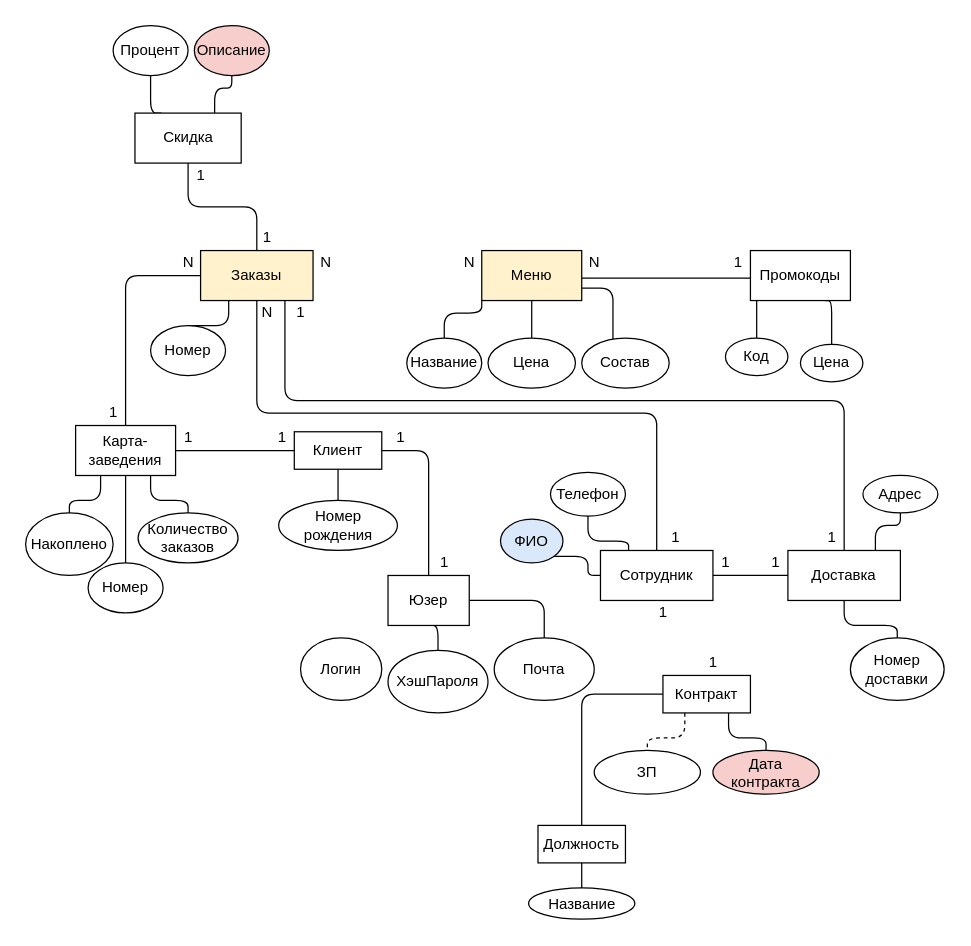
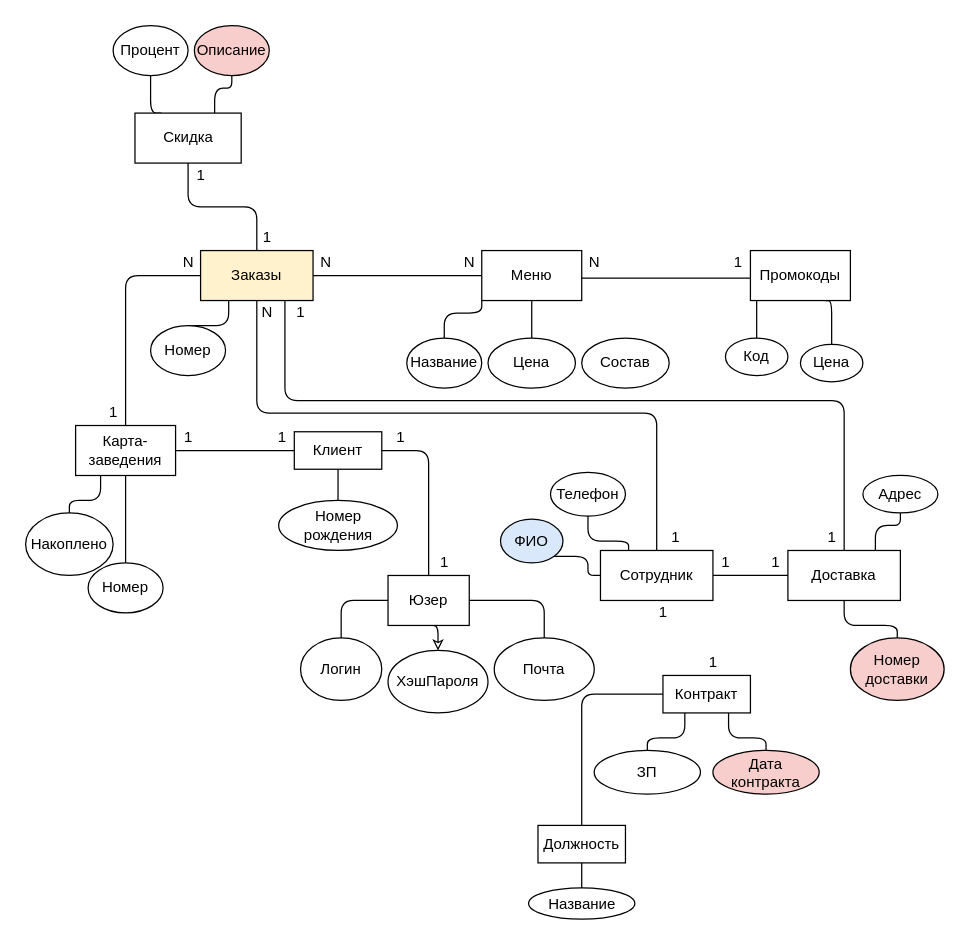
  <mxCell id="0" />
  <mxCell id="1" parent="0" />
+ <mxCell id="2" value="" style="edgeStyle=orthogonalEdgeStyle;rounded=0;orthogonalLoop=1;jettySize=auto;html=1;endArrow=none;endFill=0;entryX=0;entryY=0.5;entryDx=0;entryDy=0;" edge="1" parent="1" source="8" target="11"><mxGeometry relative="1" as="geometry"><mxPoint x="285" y="220" as="targetPoint" /></mxGeometry></mxCell>
  <mxCell id="3" style="edgeStyle=orthogonalEdgeStyle;orthogonalLoop=1;jettySize=auto;html=1;exitX=0.25;exitY=1;exitDx=0;exitDy=0;entryX=0.5;entryY=0;entryDx=0;entryDy=0;endArrow=none;endFill=0;rounded=1;" edge="1" parent="1" source="8" target="9"><mxGeometry relative="1" as="geometry"><Array as="points"><mxPoint x="182" y="260" /></Array></mxGeometry></mxCell>
  <mxCell id="4" value="" style="edgeStyle=orthogonalEdgeStyle;orthogonalLoop=1;jettySize=auto;html=1;endArrow=none;endFill=0;entryX=0.5;entryY=0;entryDx=0;entryDy=0;rounded=1;" edge="1" parent="1" source="8" target="25"><mxGeometry relative="1" as="geometry"><mxPoint x="250" y="350" as="targetPoint" /><Array as="points"><mxPoint x="205" y="330" /><mxPoint x="525" y="330" /></Array></mxGeometry></mxCell>
  <mxCell id="5" style="edgeStyle=orthogonalEdgeStyle;orthogonalLoop=1;jettySize=auto;html=1;endArrow=none;endFill=0;rounded=1;" edge="1" parent="1" source="8" target="34"><mxGeometry relative="1" as="geometry" /></mxCell>
  <mxCell id="6" value="" style="edgeStyle=orthogonalEdgeStyle;rounded=1;orthogonalLoop=1;jettySize=auto;html=1;endArrow=none;endFill=0;" edge="1" parent="1" source="8" target="57"><mxGeometry relative="1" as="geometry" /></mxCell>
  <mxCell id="7" style="edgeStyle=orthogonalEdgeStyle;rounded=1;orthogonalLoop=1;jettySize=auto;html=1;exitX=0.75;exitY=1;exitDx=0;exitDy=0;endArrow=none;endFill=0;" edge="1" parent="1" source="8" target="65"><mxGeometry relative="1" as="geometry"><Array as="points"><mxPoint x="228" y="320" /><mxPoint x="675" y="320" /></Array></mxGeometry></mxCell>
  <mxCell id="8" value="Заказы" style="rounded=0;whiteSpace=wrap;html=1;fillColor=#fff2cc;" vertex="1" parent="1"><mxGeometry x="160" y="200" width="90" height="40" as="geometry" /></mxCell>
  <mxCell id="9" value="Номер" style="ellipse;whiteSpace=wrap;html=1;" vertex="1" parent="1"><mxGeometry x="120" y="260" width="60" height="40" as="geometry" /></mxCell>
  <mxCell id="10" value="" style="edgeStyle=orthogonalEdgeStyle;rounded=0;orthogonalLoop=1;jettySize=auto;html=1;entryX=1.066;entryY=1.1;entryDx=0;entryDy=0;entryPerimeter=0;endArrow=none;endFill=0;" edge="1" parent="1" source="11" target="21"><mxGeometry relative="1" as="geometry"><mxPoint x="525" y="220" as="targetPoint" /><Array as="points"><mxPoint x="500" y="222" /><mxPoint x="500" y="222" /></Array></mxGeometry></mxCell>
- <mxCell id="11" value="Меню" style="rounded=0;whiteSpace=wrap;html=1;fillColor=#fff2cc;" vertex="1" parent="1"><mxGeometry x="385" y="200" width="80" height="40" as="geometry" /></mxCell>
+ <mxCell id="11" value="Меню" style="rounded=0;whiteSpace=wrap;html=1;" vertex="1" parent="1"><mxGeometry x="385" y="200" width="80" height="40" as="geometry" /></mxCell>
  <mxCell id="12" value="" style="edgeStyle=orthogonalEdgeStyle;orthogonalLoop=1;jettySize=auto;html=1;endArrow=none;endFill=0;entryX=0;entryY=1;entryDx=0;entryDy=0;rounded=1;" edge="1" parent="1" source="13" target="11"><mxGeometry relative="1" as="geometry" /></mxCell>
  <mxCell id="13" value="Название" style="ellipse;whiteSpace=wrap;html=1;" vertex="1" parent="1"><mxGeometry x="325" y="270" width="60" height="40" as="geometry" /></mxCell>
  <mxCell id="14" value="" style="edgeStyle=orthogonalEdgeStyle;orthogonalLoop=1;jettySize=auto;html=1;endArrow=none;endFill=0;rounded=1;" edge="1" parent="1" source="15" target="11"><mxGeometry relative="1" as="geometry" /></mxCell>
  <mxCell id="15" value="Цена" style="ellipse;whiteSpace=wrap;html=1;" vertex="1" parent="1"><mxGeometry x="390" y="270" width="70" height="40" as="geometry" /></mxCell>
- <mxCell id="16" style="edgeStyle=orthogonalEdgeStyle;orthogonalLoop=1;jettySize=auto;html=1;endArrow=none;endFill=0;entryX=1;entryY=0.75;entryDx=0;entryDy=0;rounded=1;" edge="1" parent="1" source="17" target="11"><mxGeometry relative="1" as="geometry"><mxPoint x="500" y="240" as="targetPoint" /><Array as="points"><mxPoint x="490" y="280" /><mxPoint x="490" y="230" /></Array></mxGeometry></mxCell>
  <mxCell id="17" value="Состав" style="ellipse;whiteSpace=wrap;html=1;" vertex="1" parent="1"><mxGeometry x="465" y="270" width="70" height="40" as="geometry" /></mxCell>
  <mxCell id="18" value="" style="edgeStyle=orthogonalEdgeStyle;orthogonalLoop=1;jettySize=auto;html=1;endArrow=none;endFill=0;rounded=1;" edge="1" parent="1" source="20" target="28"><mxGeometry relative="1" as="geometry"><Array as="points"><mxPoint x="605" y="250" /><mxPoint x="605" y="250" /></Array></mxGeometry></mxCell>
  <mxCell id="19" style="edgeStyle=orthogonalEdgeStyle;orthogonalLoop=1;jettySize=auto;html=1;exitX=0.75;exitY=1;exitDx=0;exitDy=0;endArrow=none;endFill=0;entryX=0.5;entryY=0;entryDx=0;entryDy=0;rounded=1;" edge="1" parent="1" source="20" target="29"><mxGeometry relative="1" as="geometry"><mxPoint x="680" y="280" as="targetPoint" /></mxGeometry></mxCell>
  <mxCell id="20" value="Промокоды" style="rounded=0;whiteSpace=wrap;html=1;" vertex="1" parent="1"><mxGeometry x="600" y="200" width="80" height="40" as="geometry" /></mxCell>
  <mxCell id="21" value="1" style="text;html=1;align=center;verticalAlign=middle;resizable=0;points=[];autosize=1;" vertex="1" parent="1"><mxGeometry x="580" y="200" width="20" height="20" as="geometry" /></mxCell>
  <mxCell id="22" value="N" style="text;html=1;align=center;verticalAlign=middle;resizable=0;points=[];autosize=1;" vertex="1" parent="1"><mxGeometry x="465" y="200" width="20" height="20" as="geometry" /></mxCell>
  <mxCell id="23" value="N" style="text;html=1;align=center;verticalAlign=middle;resizable=0;points=[];autosize=1;" vertex="1" parent="1"><mxGeometry x="365" y="200" width="20" height="20" as="geometry" /></mxCell>
  <mxCell id="24" value="N" style="text;html=1;align=center;verticalAlign=middle;resizable=0;points=[];autosize=1;" vertex="1" parent="1"><mxGeometry x="250" y="200" width="20" height="20" as="geometry" /></mxCell>
  <mxCell id="25" value="Сотрудник" style="rounded=0;whiteSpace=wrap;html=1;" vertex="1" parent="1"><mxGeometry x="480" y="440" width="90" height="40" as="geometry" /></mxCell>
  <mxCell id="26" value="N" style="text;html=1;align=center;verticalAlign=middle;resizable=0;points=[];autosize=1;" vertex="1" parent="1"><mxGeometry x="202.5" y="240" width="20" height="20" as="geometry" /></mxCell>
  <mxCell id="27" value="1" style="text;html=1;align=center;verticalAlign=middle;resizable=0;points=[];autosize=1;" vertex="1" parent="1"><mxGeometry x="530" y="420" width="20" height="20" as="geometry" /></mxCell>
  <mxCell id="28" value="Код" style="ellipse;whiteSpace=wrap;html=1;rounded=0;" vertex="1" parent="1"><mxGeometry x="580" y="270" width="50" height="30" as="geometry" /></mxCell>
  <mxCell id="29" value="Цена" style="ellipse;whiteSpace=wrap;html=1;rounded=0;" vertex="1" parent="1"><mxGeometry x="640" y="275" width="50" height="30" as="geometry" /></mxCell>
  <mxCell id="30" style="edgeStyle=orthogonalEdgeStyle;rounded=1;orthogonalLoop=1;jettySize=auto;html=1;endArrow=none;endFill=0;" edge="1" parent="1" source="34" target="37"><mxGeometry relative="1" as="geometry" /></mxCell>
- <mxCell id="31" style="edgeStyle=orthogonalEdgeStyle;rounded=1;orthogonalLoop=1;jettySize=auto;html=1;exitX=0.75;exitY=1;exitDx=0;exitDy=0;endArrow=none;endFill=0;" edge="1" parent="1" source="34" target="38"><mxGeometry relative="1" as="geometry" /></mxCell>
  <mxCell id="32" style="edgeStyle=orthogonalEdgeStyle;rounded=1;orthogonalLoop=1;jettySize=auto;html=1;exitX=0.25;exitY=1;exitDx=0;exitDy=0;endArrow=none;endFill=0;" edge="1" parent="1" source="34" target="39"><mxGeometry relative="1" as="geometry" /></mxCell>
  <mxCell id="33" value="" style="edgeStyle=orthogonalEdgeStyle;rounded=1;orthogonalLoop=1;jettySize=auto;html=1;endArrow=none;endFill=0;" edge="1" parent="1" source="34" target="42"><mxGeometry relative="1" as="geometry" /></mxCell>
  <mxCell id="34" value="Карта-заведения" style="rounded=0;whiteSpace=wrap;html=1;" vertex="1" parent="1"><mxGeometry x="60" y="340" width="80" height="40" as="geometry" /></mxCell>
  <mxCell id="35" value="N" style="text;html=1;align=center;verticalAlign=middle;resizable=0;points=[];autosize=1;" vertex="1" parent="1"><mxGeometry x="140" y="200" width="20" height="20" as="geometry" /></mxCell>
  <mxCell id="36" value="1" style="text;html=1;align=center;verticalAlign=middle;resizable=0;points=[];autosize=1;" vertex="1" parent="1"><mxGeometry x="80" y="320" width="20" height="20" as="geometry" /></mxCell>
  <mxCell id="37" value="Номер" style="ellipse;whiteSpace=wrap;html=1;" vertex="1" parent="1"><mxGeometry x="70" y="450" width="60" height="40" as="geometry" /></mxCell>
- <mxCell id="38" value="Количество&lt;br&gt;заказов" style="ellipse;whiteSpace=wrap;html=1;" vertex="1" parent="1"><mxGeometry x="110" y="410" width="80" height="40" as="geometry" /></mxCell>
  <mxCell id="39" value="Накоплено" style="ellipse;whiteSpace=wrap;html=1;" vertex="1" parent="1"><mxGeometry x="20" y="410" width="70" height="50" as="geometry" /></mxCell>
  <mxCell id="40" style="edgeStyle=orthogonalEdgeStyle;rounded=1;orthogonalLoop=1;jettySize=auto;html=1;exitX=0.5;exitY=1;exitDx=0;exitDy=0;endArrow=none;endFill=0;" edge="1" parent="1" source="42" target="45"><mxGeometry relative="1" as="geometry" /></mxCell>
  <mxCell id="41" value="" style="edgeStyle=orthogonalEdgeStyle;rounded=1;orthogonalLoop=1;jettySize=auto;html=1;endArrow=none;endFill=0;" edge="1" parent="1" source="42" target="49"><mxGeometry relative="1" as="geometry" /></mxCell>
  <mxCell id="42" value="Клиент" style="whiteSpace=wrap;html=1;rounded=0;" vertex="1" parent="1"><mxGeometry x="235" y="345" width="70" height="30" as="geometry" /></mxCell>
  <mxCell id="43" value="1" style="text;html=1;align=center;verticalAlign=middle;resizable=0;points=[];autosize=1;" vertex="1" parent="1"><mxGeometry x="215" y="340" width="20" height="20" as="geometry" /></mxCell>
  <mxCell id="44" value="1" style="text;html=1;align=center;verticalAlign=middle;resizable=0;points=[];autosize=1;" vertex="1" parent="1"><mxGeometry x="140" y="340" width="20" height="20" as="geometry" /></mxCell>
  <mxCell id="45" value="Номер рождения" style="ellipse;whiteSpace=wrap;html=1;" vertex="1" parent="1"><mxGeometry x="222.5" y="400" width="95" height="40" as="geometry" /></mxCell>
- <mxCell id="47" style="edgeStyle=orthogonalEdgeStyle;rounded=1;orthogonalLoop=1;jettySize=auto;html=1;exitX=0.5;exitY=1;exitDx=0;exitDy=0;entryX=0.5;entryY=0;entryDx=0;entryDy=0;endArrow=none;endFill=0;" edge="1" parent="1" source="49" target="53"><mxGeometry relative="1" as="geometry" /></mxCell>
+ <mxCell id="46" value="" style="edgeStyle=orthogonalEdgeStyle;rounded=1;orthogonalLoop=1;jettySize=auto;html=1;endArrow=none;endFill=0;" edge="1" parent="1" source="49" target="50"><mxGeometry relative="1" as="geometry" /></mxCell>
+ <mxCell id="47" style="edgeStyle=orthogonalEdgeStyle;rounded=1;orthogonalLoop=1;jettySize=auto;html=1;exitX=0.5;exitY=1;exitDx=0;exitDy=0;entryX=0.5;entryY=0;entryDx=0;entryDy=0;endArrow=classic;endFill=0;" edge="1" parent="1" source="49" target="53"><mxGeometry relative="1" as="geometry" /></mxCell>
  <mxCell id="48" style="edgeStyle=orthogonalEdgeStyle;rounded=1;orthogonalLoop=1;jettySize=auto;html=1;endArrow=none;endFill=0;entryX=0.5;entryY=0;entryDx=0;entryDy=0;" edge="1" parent="1" source="49" target="54"><mxGeometry relative="1" as="geometry"><mxPoint x="420" y="510" as="targetPoint" /></mxGeometry></mxCell>
  <mxCell id="49" value="Юзер" style="whiteSpace=wrap;html=1;rounded=0;" vertex="1" parent="1"><mxGeometry x="310" y="460" width="65" height="40" as="geometry" /></mxCell>
  <mxCell id="50" value="Логин" style="ellipse;whiteSpace=wrap;html=1;rounded=0;" vertex="1" parent="1"><mxGeometry x="240" y="510" width="65" height="50" as="geometry" /></mxCell>
  <mxCell id="51" value="1" style="text;html=1;align=center;verticalAlign=middle;resizable=0;points=[];autosize=1;" vertex="1" parent="1"><mxGeometry x="310" y="340" width="20" height="20" as="geometry" /></mxCell>
  <mxCell id="52" value="1" style="text;html=1;align=center;verticalAlign=middle;resizable=0;points=[];autosize=1;" vertex="1" parent="1"><mxGeometry x="345" y="440" width="20" height="20" as="geometry" /></mxCell>
  <mxCell id="53" value="ХэшПароля" style="ellipse;whiteSpace=wrap;html=1;rounded=0;" vertex="1" parent="1"><mxGeometry x="310" y="520" width="80" height="50" as="geometry" /></mxCell>
  <mxCell id="54" value="Почта" style="ellipse;whiteSpace=wrap;html=1;rounded=0;" vertex="1" parent="1"><mxGeometry x="395" y="510" width="80" height="50" as="geometry" /></mxCell>
  <mxCell id="55" style="edgeStyle=orthogonalEdgeStyle;rounded=1;orthogonalLoop=1;jettySize=auto;html=1;exitX=0.75;exitY=0;exitDx=0;exitDy=0;endArrow=none;endFill=0;" edge="1" parent="1" source="57" target="61"><mxGeometry relative="1" as="geometry" /></mxCell>
  <mxCell id="56" style="edgeStyle=orthogonalEdgeStyle;rounded=1;orthogonalLoop=1;jettySize=auto;html=1;exitX=0.25;exitY=0;exitDx=0;exitDy=0;entryX=0.5;entryY=1;entryDx=0;entryDy=0;endArrow=none;endFill=0;" edge="1" parent="1" source="57" target="60"><mxGeometry relative="1" as="geometry" /></mxCell>
  <mxCell id="57" value="Скидка" style="whiteSpace=wrap;html=1;rounded=0;" vertex="1" parent="1"><mxGeometry x="107.5" y="90" width="85" height="40" as="geometry" /></mxCell>
  <mxCell id="58" value="1" style="text;html=1;align=center;verticalAlign=middle;resizable=0;points=[];autosize=1;" vertex="1" parent="1"><mxGeometry x="202.5" y="180" width="20" height="20" as="geometry" /></mxCell>
  <mxCell id="59" value="1" style="text;html=1;align=center;verticalAlign=middle;resizable=0;points=[];autosize=1;" vertex="1" parent="1"><mxGeometry x="150" y="130" width="20" height="20" as="geometry" /></mxCell>
  <mxCell id="60" value="Процент" style="ellipse;whiteSpace=wrap;html=1;" vertex="1" parent="1"><mxGeometry x="90" y="20" width="60" height="40" as="geometry" /></mxCell>
  <mxCell id="61" value="Описание" style="ellipse;whiteSpace=wrap;html=1;fillColor=#f8cecc;" vertex="1" parent="1"><mxGeometry x="155" y="20" width="60" height="40" as="geometry" /></mxCell>
  <mxCell id="62" value="" style="edgeStyle=orthogonalEdgeStyle;rounded=1;orthogonalLoop=1;jettySize=auto;html=1;endArrow=none;endFill=0;" edge="1" parent="1" source="65" target="66"><mxGeometry relative="1" as="geometry"><Array as="points"><mxPoint x="700" y="420" /><mxPoint x="720" y="420" /></Array></mxGeometry></mxCell>
  <mxCell id="63" style="edgeStyle=orthogonalEdgeStyle;rounded=1;orthogonalLoop=1;jettySize=auto;html=1;endArrow=none;endFill=0;" edge="1" parent="1" source="65" target="25"><mxGeometry relative="1" as="geometry" /></mxCell>
  <mxCell id="64" value="" style="edgeStyle=orthogonalEdgeStyle;rounded=1;orthogonalLoop=1;jettySize=auto;html=1;endArrow=none;endFill=0;" edge="1" parent="1" source="65" target="67"><mxGeometry relative="1" as="geometry" /></mxCell>
  <mxCell id="65" value="Доставка" style="rounded=0;whiteSpace=wrap;html=1;" vertex="1" parent="1"><mxGeometry x="630" y="440" width="90" height="40" as="geometry" /></mxCell>
  <mxCell id="66" value="Адрес" style="ellipse;whiteSpace=wrap;html=1;rounded=0;" vertex="1" parent="1"><mxGeometry x="690" y="380" width="60" height="30" as="geometry" /></mxCell>
- <mxCell id="67" value="Номер доставки" style="ellipse;whiteSpace=wrap;html=1;rounded=0;" vertex="1" parent="1"><mxGeometry x="680" y="510" width="75" height="50" as="geometry" /></mxCell>
+ <mxCell id="67" value="Номер доставки" style="ellipse;whiteSpace=wrap;html=1;rounded=0;fillColor=#f8cecc;" vertex="1" parent="1"><mxGeometry x="680" y="510" width="75" height="50" as="geometry" /></mxCell>
  <mxCell id="68" value="1" style="text;html=1;align=center;verticalAlign=middle;resizable=0;points=[];autosize=1;" vertex="1" parent="1"><mxGeometry x="230" y="240" width="20" height="20" as="geometry" /></mxCell>
  <mxCell id="69" value="1" style="text;html=1;align=center;verticalAlign=middle;resizable=0;points=[];autosize=1;" vertex="1" parent="1"><mxGeometry x="655" y="420" width="20" height="20" as="geometry" /></mxCell>
  <mxCell id="70" value="1" style="text;html=1;align=center;verticalAlign=middle;resizable=0;points=[];autosize=1;" vertex="1" parent="1"><mxGeometry x="610" y="440" width="20" height="20" as="geometry" /></mxCell>
  <mxCell id="71" value="1" style="text;html=1;align=center;verticalAlign=middle;resizable=0;points=[];autosize=1;" vertex="1" parent="1"><mxGeometry x="570" y="440" width="20" height="20" as="geometry" /></mxCell>
  <mxCell id="72" value="" style="edgeStyle=orthogonalEdgeStyle;rounded=1;orthogonalLoop=1;jettySize=auto;html=1;endArrow=none;endFill=0;exitX=0.75;exitY=1;exitDx=0;exitDy=0;" edge="1" parent="1" source="75" target="82"><mxGeometry relative="1" as="geometry" /></mxCell>
- <mxCell id="73" style="edgeStyle=orthogonalEdgeStyle;rounded=1;orthogonalLoop=1;jettySize=auto;html=1;exitX=0.25;exitY=1;exitDx=0;exitDy=0;endArrow=none;endFill=0;entryX=0.5;entryY=0;entryDx=0;entryDy=0;dashed=1;" edge="1" parent="1" source="75" target="83"><mxGeometry relative="1" as="geometry"><mxPoint x="540" y="620" as="targetPoint" /></mxGeometry></mxCell>
+ <mxCell id="73" style="edgeStyle=orthogonalEdgeStyle;rounded=1;orthogonalLoop=1;jettySize=auto;html=1;exitX=0.25;exitY=1;exitDx=0;exitDy=0;endArrow=none;endFill=0;entryX=0.5;entryY=0;entryDx=0;entryDy=0;" edge="1" parent="1" source="75" target="83"><mxGeometry relative="1" as="geometry"><mxPoint x="540" y="620" as="targetPoint" /></mxGeometry></mxCell>
  <mxCell id="74" style="edgeStyle=orthogonalEdgeStyle;rounded=1;orthogonalLoop=1;jettySize=auto;html=1;endArrow=none;endFill=0;" edge="1" parent="1" source="75" target="85"><mxGeometry relative="1" as="geometry"><mxPoint x="460" y="670" as="targetPoint" /></mxGeometry></mxCell>
  <mxCell id="75" value="Контракт" style="whiteSpace=wrap;html=1;rounded=0;" vertex="1" parent="1"><mxGeometry x="530" y="540" width="70" height="30" as="geometry" /></mxCell>
  <mxCell id="76" style="edgeStyle=orthogonalEdgeStyle;rounded=1;orthogonalLoop=1;jettySize=auto;html=1;exitX=1;exitY=1;exitDx=0;exitDy=0;entryX=0;entryY=0.5;entryDx=0;entryDy=0;endArrow=none;endFill=0;" edge="1" parent="1" source="77" target="25"><mxGeometry relative="1" as="geometry" /></mxCell>
  <mxCell id="77" value="ФИО" style="ellipse;whiteSpace=wrap;html=1;rounded=0;fillColor=#dae8fc;" vertex="1" parent="1"><mxGeometry x="400" y="415" width="50" height="35" as="geometry" /></mxCell>
  <mxCell id="78" style="edgeStyle=orthogonalEdgeStyle;rounded=1;orthogonalLoop=1;jettySize=auto;html=1;exitX=0.5;exitY=1;exitDx=0;exitDy=0;entryX=0.25;entryY=0;entryDx=0;entryDy=0;endArrow=none;endFill=0;" edge="1" parent="1" source="79" target="25"><mxGeometry relative="1" as="geometry" /></mxCell>
  <mxCell id="79" value="Телефон" style="ellipse;whiteSpace=wrap;html=1;rounded=0;" vertex="1" parent="1"><mxGeometry x="440" y="377.5" width="60" height="35" as="geometry" /></mxCell>
  <mxCell id="80" value="1" style="text;html=1;align=center;verticalAlign=middle;resizable=0;points=[];autosize=1;" vertex="1" parent="1"><mxGeometry x="520" y="480" width="20" height="20" as="geometry" /></mxCell>
  <mxCell id="81" value="1" style="text;html=1;align=center;verticalAlign=middle;resizable=0;points=[];autosize=1;" vertex="1" parent="1"><mxGeometry x="560" y="520" width="20" height="20" as="geometry" /></mxCell>
  <mxCell id="82" value="Дата контракта" style="ellipse;whiteSpace=wrap;html=1;rounded=0;fillColor=#f8cecc;" vertex="1" parent="1"><mxGeometry x="570" y="600" width="85" height="35" as="geometry" /></mxCell>
  <mxCell id="83" value="ЗП" style="ellipse;whiteSpace=wrap;html=1;rounded=0;" vertex="1" parent="1"><mxGeometry x="475" y="600" width="85" height="35" as="geometry" /></mxCell>
  <mxCell id="84" value="" style="edgeStyle=orthogonalEdgeStyle;rounded=1;orthogonalLoop=1;jettySize=auto;html=1;endArrow=none;endFill=0;" edge="1" parent="1" source="85" target="86"><mxGeometry relative="1" as="geometry" /></mxCell>
  <mxCell id="85" value="Должность" style="whiteSpace=wrap;html=1;rounded=0;" vertex="1" parent="1"><mxGeometry x="430" y="660" width="70" height="30" as="geometry" /></mxCell>
  <mxCell id="86" value="Название" style="ellipse;whiteSpace=wrap;html=1;rounded=0;" vertex="1" parent="1"><mxGeometry x="422.5" y="710" width="85" height="25" as="geometry" /></mxCell>
